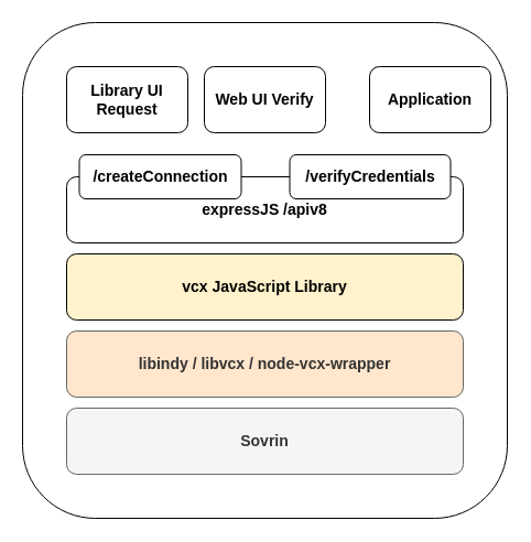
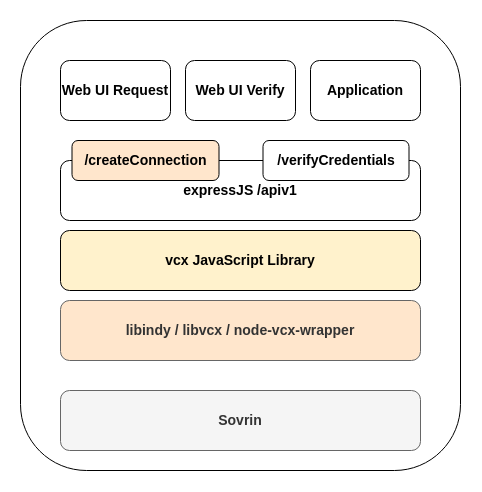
  <mxCell id="0" />
  <mxCell id="1" parent="0" />
  <mxCell id="2" value="" style="rounded=1;whiteSpace=wrap;html=1;fontSize=14;fontStyle=1" vertex="1" parent="1"><mxGeometry x="20" y="20" width="440" height="450" as="geometry" /></mxCell>
- <mxCell id="3" value="Sovrin" style="rounded=1;whiteSpace=wrap;html=1;fillColor=#f5f5f5;strokeColor=#666666;fontColor=#333333;fontSize=14;fontStyle=1" vertex="1" parent="1"><mxGeometry x="60" y="370" width="360" height="60" as="geometry" /></mxCell>
+ <mxCell id="3" value="Sovrin" style="rounded=1;whiteSpace=wrap;html=1;fillColor=#f5f5f5;strokeColor=#666666;fontColor=#333333;fontSize=14;fontStyle=1" vertex="1" parent="1"><mxGeometry x="60" y="390" width="360" height="60" as="geometry" /></mxCell>
  <mxCell id="4" value="libindy / libvcx / node-vcx-wrapper" style="rounded=1;whiteSpace=wrap;html=1;fillColor=#ffe6cc;strokeColor=#666666;fontColor=#333333;fontSize=14;fontStyle=1;" vertex="1" parent="1"><mxGeometry x="60" y="300" width="360" height="60" as="geometry" /></mxCell>
  <mxCell id="5" value="vcx JavaScript Library" style="rounded=1;whiteSpace=wrap;html=1;fontSize=14;fontStyle=1;fillColor=#fff2cc;" vertex="1" parent="1"><mxGeometry x="60" y="230" width="360" height="60" as="geometry" /></mxCell>
- <mxCell id="6" value="expressJS /apiv8" style="rounded=1;whiteSpace=wrap;html=1;fontSize=14;fontStyle=1" vertex="1" parent="1"><mxGeometry x="60" y="160" width="360" height="60" as="geometry" /></mxCell>
- <mxCell id="7" value="/createConnection" style="rounded=1;whiteSpace=wrap;html=1;fontSize=14;fontStyle=1" vertex="1" parent="1"><mxGeometry x="71.5" y="140" width="147" height="40" as="geometry" /></mxCell>
+ <mxCell id="6" value="expressJS /apiv1" style="rounded=1;whiteSpace=wrap;html=1;fontSize=14;fontStyle=1" vertex="1" parent="1"><mxGeometry x="60" y="160" width="360" height="60" as="geometry" /></mxCell>
+ <mxCell id="7" value="/createConnection" style="rounded=1;whiteSpace=wrap;html=1;fontSize=14;fontStyle=1;fillColor=#ffe6cc;" vertex="1" parent="1"><mxGeometry x="71.5" y="140" width="147" height="40" as="geometry" /></mxCell>
  <mxCell id="8" value="/verifyCredentials" style="rounded=1;whiteSpace=wrap;html=1;fontSize=14;fontStyle=1" vertex="1" parent="1"><mxGeometry x="262.5" y="140" width="146" height="40" as="geometry" /></mxCell>
- <mxCell id="9" value="Library UI Request" style="rounded=1;whiteSpace=wrap;html=1;fontSize=14;fontStyle=1" vertex="1" parent="1"><mxGeometry x="60" y="60" width="110" height="60" as="geometry" /></mxCell>
- <mxCell id="10" value="Application" style="rounded=1;whiteSpace=wrap;html=1;fontSize=14;fontStyle=1" vertex="1" parent="1"><mxGeometry x="335" y="60" width="110" height="60" as="geometry" /></mxCell>
+ <mxCell id="9" value="Web UI Request" style="rounded=1;whiteSpace=wrap;html=1;fontSize=14;fontStyle=1" vertex="1" parent="1"><mxGeometry x="60" y="60" width="110" height="60" as="geometry" /></mxCell>
+ <mxCell id="10" value="Application" style="rounded=1;whiteSpace=wrap;html=1;fontSize=14;fontStyle=1" vertex="1" parent="1"><mxGeometry x="310" y="60" width="110" height="60" as="geometry" /></mxCell>
  <mxCell id="11" value="Web UI Verify" style="rounded=1;whiteSpace=wrap;html=1;fontSize=14;fontStyle=1" vertex="1" parent="1"><mxGeometry x="185" y="60" width="110" height="60" as="geometry" /></mxCell>
